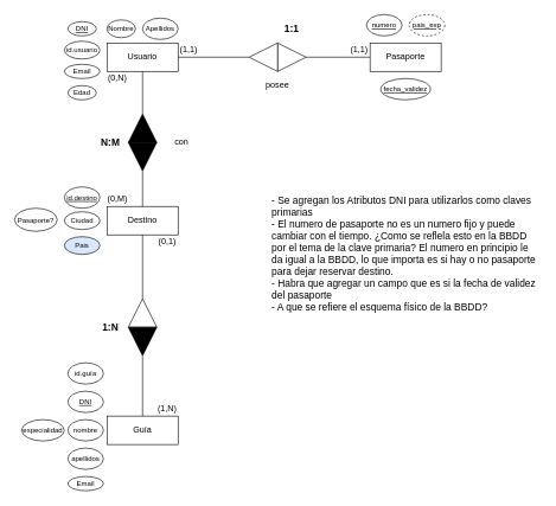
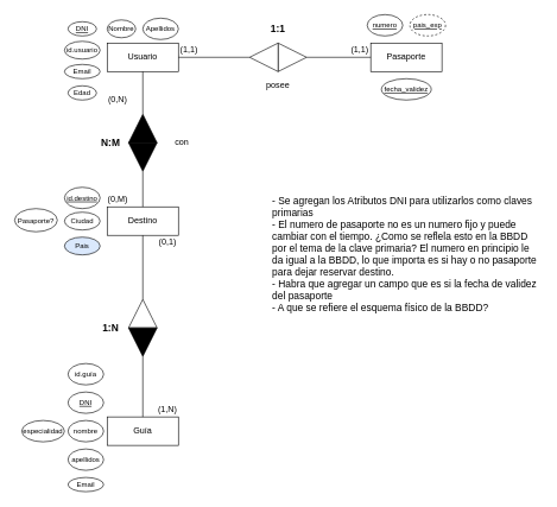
  <mxCell id="0" />
  <mxCell id="1" parent="0" />
  <mxCell id="2" value="Usuario" style="whiteSpace=wrap;html=1;align=center;" vertex="1" parent="1"><mxGeometry x="150" y="60" width="100" height="40" as="geometry" /></mxCell>
  <mxCell id="3" value="Guía" style="whiteSpace=wrap;html=1;align=center;" vertex="1" parent="1"><mxGeometry x="150" y="585" width="100" height="40" as="geometry" /></mxCell>
  <mxCell id="4" value="Destino" style="whiteSpace=wrap;html=1;align=center;" vertex="1" parent="1"><mxGeometry x="150" y="290" width="100" height="40" as="geometry" /></mxCell>
  <mxCell id="5" value="Pasaporte" style="whiteSpace=wrap;html=1;align=center;" vertex="1" parent="1"><mxGeometry x="520" y="60" width="100" height="40" as="geometry" /></mxCell>
  <mxCell id="6" value="" style="triangle;whiteSpace=wrap;html=1;" vertex="1" parent="1"><mxGeometry x="390" y="60" width="40" height="40" as="geometry" /></mxCell>
  <mxCell id="7" value="" style="triangle;whiteSpace=wrap;html=1;rotation=-180;" vertex="1" parent="1"><mxGeometry x="350" y="60" width="40" height="40" as="geometry" /></mxCell>
  <mxCell id="8" value="" style="triangle;whiteSpace=wrap;html=1;rotation=-90;fillColor=#000000;" vertex="1" parent="1"><mxGeometry x="180" y="160" width="40" height="40" as="geometry" /></mxCell>
  <mxCell id="9" value="" style="triangle;whiteSpace=wrap;html=1;rotation=90;fillColor=#000000;" vertex="1" parent="1"><mxGeometry x="180" y="200" width="40" height="40" as="geometry" /></mxCell>
  <mxCell id="10" value="" style="triangle;whiteSpace=wrap;html=1;rotation=-90;" vertex="1" parent="1"><mxGeometry x="180" y="420" width="40" height="40" as="geometry" /></mxCell>
  <mxCell id="11" value="" style="triangle;whiteSpace=wrap;html=1;rotation=90;fillColor=#000000;" vertex="1" parent="1"><mxGeometry x="180" y="460" width="40" height="40" as="geometry" /></mxCell>
  <mxCell id="12" value="posee" style="text;html=1;align=center;verticalAlign=middle;whiteSpace=wrap;rounded=0;" vertex="1" parent="1"><mxGeometry x="365" y="110" width="50" height="20" as="geometry" /></mxCell>
  <mxCell id="13" value="" style="endArrow=none;html=1;rounded=0;entryX=0.5;entryY=1;entryDx=0;entryDy=0;exitX=1;exitY=0.5;exitDx=0;exitDy=0;" edge="1" parent="1" source="8" target="2"><mxGeometry width="50" height="50" relative="1" as="geometry"><mxPoint x="310" y="380" as="sourcePoint" /><mxPoint x="360" y="330" as="targetPoint" /></mxGeometry></mxCell>
  <mxCell id="14" value="" style="endArrow=none;html=1;rounded=0;entryX=1;entryY=0.5;entryDx=0;entryDy=0;exitX=0.5;exitY=0;exitDx=0;exitDy=0;" edge="1" parent="1" source="4" target="9"><mxGeometry width="50" height="50" relative="1" as="geometry"><mxPoint x="210" y="170" as="sourcePoint" /><mxPoint x="210" y="110" as="targetPoint" /></mxGeometry></mxCell>
  <mxCell id="15" value="" style="endArrow=none;html=1;rounded=0;entryX=1;entryY=0.5;entryDx=0;entryDy=0;exitX=0.5;exitY=0;exitDx=0;exitDy=0;" edge="1" parent="1" source="3" target="11"><mxGeometry width="50" height="50" relative="1" as="geometry"><mxPoint x="210" y="170" as="sourcePoint" /><mxPoint x="210" y="110" as="targetPoint" /></mxGeometry></mxCell>
  <mxCell id="16" value="" style="endArrow=none;html=1;rounded=0;entryX=0.5;entryY=1;entryDx=0;entryDy=0;" edge="1" parent="1" source="10" target="4"><mxGeometry width="50" height="50" relative="1" as="geometry"><mxPoint x="220" y="180" as="sourcePoint" /><mxPoint x="220" y="120" as="targetPoint" /></mxGeometry></mxCell>
  <mxCell id="17" value="" style="endArrow=none;html=1;rounded=0;entryX=1;entryY=0.5;entryDx=0;entryDy=0;exitX=0;exitY=0.5;exitDx=0;exitDy=0;" edge="1" parent="1" source="5" target="6"><mxGeometry width="50" height="50" relative="1" as="geometry"><mxPoint x="210" y="300" as="sourcePoint" /><mxPoint x="210" y="250" as="targetPoint" /></mxGeometry></mxCell>
  <mxCell id="18" value="" style="endArrow=none;html=1;rounded=0;entryX=1;entryY=0.5;entryDx=0;entryDy=0;exitX=1;exitY=0.5;exitDx=0;exitDy=0;" edge="1" parent="1" source="7" target="2"><mxGeometry width="50" height="50" relative="1" as="geometry"><mxPoint x="220" y="310" as="sourcePoint" /><mxPoint x="220" y="260" as="targetPoint" /></mxGeometry></mxCell>
  <mxCell id="19" value="con" style="text;html=1;align=center;verticalAlign=middle;whiteSpace=wrap;rounded=0;" vertex="1" parent="1"><mxGeometry x="230" y="190" width="50" height="20" as="geometry" /></mxCell>
  <mxCell id="20" value="(1,1)" style="text;html=1;align=center;verticalAlign=middle;whiteSpace=wrap;rounded=0;" vertex="1" parent="1"><mxGeometry x="250" y="60" width="30" height="20" as="geometry" /></mxCell>
  <mxCell id="21" value="(1,1)" style="text;html=1;align=center;verticalAlign=middle;whiteSpace=wrap;rounded=0;" vertex="1" parent="1"><mxGeometry x="490" y="60" width="30" height="20" as="geometry" /></mxCell>
  <mxCell id="22" value="(0,M)" style="text;html=1;align=center;verticalAlign=middle;whiteSpace=wrap;rounded=0;" vertex="1" parent="1"><mxGeometry x="150" y="270" width="30" height="20" as="geometry" /></mxCell>
- <mxCell id="23" value="(0,N)" style="text;html=1;align=center;verticalAlign=middle;whiteSpace=wrap;rounded=0;" vertex="1" parent="1"><mxGeometry x="150" y="100" width="30" height="20" as="geometry" /></mxCell>
+ <mxCell id="23" value="(0,N)" style="text;html=1;align=center;verticalAlign=middle;whiteSpace=wrap;rounded=0;" vertex="1" parent="1"><mxGeometry x="150" y="130" width="30" height="20" as="geometry" /></mxCell>
  <mxCell id="24" value="(0,1)" style="text;html=1;align=center;verticalAlign=middle;whiteSpace=wrap;rounded=0;" vertex="1" parent="1"><mxGeometry x="220" y="330" width="30" height="20" as="geometry" /></mxCell>
  <mxCell id="25" value="(1,N)" style="text;html=1;align=center;verticalAlign=middle;whiteSpace=wrap;rounded=0;" vertex="1" parent="1"><mxGeometry x="220" y="565" width="30" height="20" as="geometry" /></mxCell>
- <mxCell id="26" value="1:1" style="text;html=1;align=center;verticalAlign=middle;whiteSpace=wrap;rounded=0;fontStyle=1;fontSize=14;" vertex="1" parent="1"><mxGeometry x="385" y="30" width="50" height="20" as="geometry" /></mxCell>
+ <mxCell id="26" value="1:1" style="text;html=1;align=center;verticalAlign=middle;whiteSpace=wrap;rounded=0;fontStyle=1;fontSize=14;" vertex="1" parent="1"><mxGeometry x="365" y="30" width="50" height="20" as="geometry" /></mxCell>
  <mxCell id="27" value="N:M" style="text;html=1;align=center;verticalAlign=middle;whiteSpace=wrap;rounded=0;fontStyle=1;fontSize=14;" vertex="1" parent="1"><mxGeometry x="130" y="190" width="50" height="20" as="geometry" /></mxCell>
  <mxCell id="28" value="1:N" style="text;html=1;align=center;verticalAlign=middle;whiteSpace=wrap;rounded=0;fontStyle=1;fontSize=14;" vertex="1" parent="1"><mxGeometry x="130" y="450" width="50" height="20" as="geometry" /></mxCell>
  <mxCell id="29" value="Nombre" style="ellipse;whiteSpace=wrap;html=1;align=center;fontSize=10;" vertex="1" parent="1"><mxGeometry x="150" y="27.5" width="40" height="25" as="geometry" /></mxCell>
  <mxCell id="30" value="Apellidos" style="ellipse;whiteSpace=wrap;html=1;align=center;fontSize=10;" vertex="1" parent="1"><mxGeometry x="200" y="25" width="50" height="30" as="geometry" /></mxCell>
  <mxCell id="31" value="Edad" style="ellipse;whiteSpace=wrap;html=1;align=center;fontSize=10;" vertex="1" parent="1"><mxGeometry x="95" y="120" width="40" height="20" as="geometry" /></mxCell>
  <mxCell id="32" value="Email" style="ellipse;whiteSpace=wrap;html=1;align=center;fontSize=10;" vertex="1" parent="1"><mxGeometry x="90" y="90" width="50" height="20" as="geometry" /></mxCell>
  <mxCell id="33" value="id.usuario" style="ellipse;whiteSpace=wrap;html=1;align=center;fontSize=10;" vertex="1" parent="1"><mxGeometry x="90" y="57.5" width="50" height="25" as="geometry" /></mxCell>
  <mxCell id="34" value="&lt;u&gt;DNI&lt;/u&gt;" style="ellipse;whiteSpace=wrap;html=1;align=center;fontSize=10;" vertex="1" parent="1"><mxGeometry x="95" y="30" width="40" height="20" as="geometry" /></mxCell>
  <mxCell id="35" value="&lt;u&gt;id.destino&lt;/u&gt;" style="ellipse;whiteSpace=wrap;html=1;align=center;fontSize=10;" vertex="1" parent="1"><mxGeometry x="90" y="262.5" width="50" height="30" as="geometry" /></mxCell>
  <mxCell id="36" value="&lt;span&gt;Ciudad&lt;/span&gt;" style="ellipse;whiteSpace=wrap;html=1;align=center;fontSize=10;fontStyle=0" vertex="1" parent="1"><mxGeometry x="90" y="297.5" width="50" height="25" as="geometry" /></mxCell>
  <mxCell id="37" value="Pais" style="ellipse;whiteSpace=wrap;html=1;align=center;fontSize=10;fontStyle=0;fillColor=#dae8fc;" vertex="1" parent="1"><mxGeometry x="90" y="332.5" width="50" height="25" as="geometry" /></mxCell>
  <mxCell id="38" value="&lt;span&gt;Pasaporte?&lt;/span&gt;" style="ellipse;whiteSpace=wrap;html=1;align=center;fontSize=10;fontStyle=0" vertex="1" parent="1"><mxGeometry x="20" y="292.5" width="60" height="32.5" as="geometry" /></mxCell>
  <mxCell id="39" value="&lt;span&gt;id.guía&lt;/span&gt;" style="ellipse;whiteSpace=wrap;html=1;align=center;fontSize=10;fontStyle=0" vertex="1" parent="1"><mxGeometry x="95" y="510" width="50" height="30" as="geometry" /></mxCell>
  <mxCell id="40" value="&lt;u&gt;DNI&lt;/u&gt;" style="ellipse;whiteSpace=wrap;html=1;align=center;fontSize=10;" vertex="1" parent="1"><mxGeometry x="95" y="550" width="50" height="30" as="geometry" /></mxCell>
  <mxCell id="41" value="&lt;span&gt;nombre&lt;br&gt;&lt;/span&gt;" style="ellipse;whiteSpace=wrap;html=1;align=center;fontSize=10;fontStyle=0" vertex="1" parent="1"><mxGeometry x="95" y="590" width="50" height="30" as="geometry" /></mxCell>
  <mxCell id="42" value="apellidos" style="ellipse;whiteSpace=wrap;html=1;align=center;fontSize=10;" vertex="1" parent="1"><mxGeometry x="95" y="630" width="50" height="30" as="geometry" /></mxCell>
  <mxCell id="43" value="especialidad" style="ellipse;whiteSpace=wrap;html=1;align=center;fontSize=10;" vertex="1" parent="1"><mxGeometry x="30" y="590" width="60" height="30" as="geometry" /></mxCell>
  <mxCell id="44" value="numero" style="ellipse;whiteSpace=wrap;html=1;align=center;fontSize=10;fontStyle=4" vertex="1" parent="1"><mxGeometry x="515" y="20" width="50" height="30" as="geometry" /></mxCell>
  <mxCell id="45" value="pais_exp" style="ellipse;whiteSpace=wrap;html=1;align=center;fontSize=10;fontStyle=4;dashed=1;" vertex="1" parent="1"><mxGeometry x="575" y="20" width="50" height="30" as="geometry" /></mxCell>
  <mxCell id="46" value="Email" style="ellipse;whiteSpace=wrap;html=1;align=center;fontSize=10;" vertex="1" parent="1"><mxGeometry x="95" y="670" width="50" height="20" as="geometry" /></mxCell>
  <mxCell id="47" value="- Se agregan los Atributos DNI para utilizarlos como claves primarias&lt;br&gt;- El numero de pasaporte no es un numero fijo y puede cambiar con el tiempo. ¿Como se reflela esto en la BBDD por el tema de la clave primaria? El numero en principio le da igual a la BBDD, lo que importa es si hay o no pasaporte para dejar reservar destino.&lt;div&gt;- Habra que agregar un campo que es si la fecha de validez del pasaporte&lt;br&gt;- A que se refiere el esquema físico de la BBDD?&lt;br&gt;&lt;div&gt;&lt;br&gt;&lt;/div&gt;&lt;/div&gt;" style="text;html=1;align=left;verticalAlign=middle;whiteSpace=wrap;rounded=0;fontSize=14;" vertex="1" parent="1"><mxGeometry x="380" y="260" width="380" height="210" as="geometry" /></mxCell>
  <mxCell id="48" value="fecha_validez" style="ellipse;whiteSpace=wrap;html=1;align=center;fontSize=10;fontStyle=4" vertex="1" parent="1"><mxGeometry x="535" y="110" width="70" height="30" as="geometry" /></mxCell>
